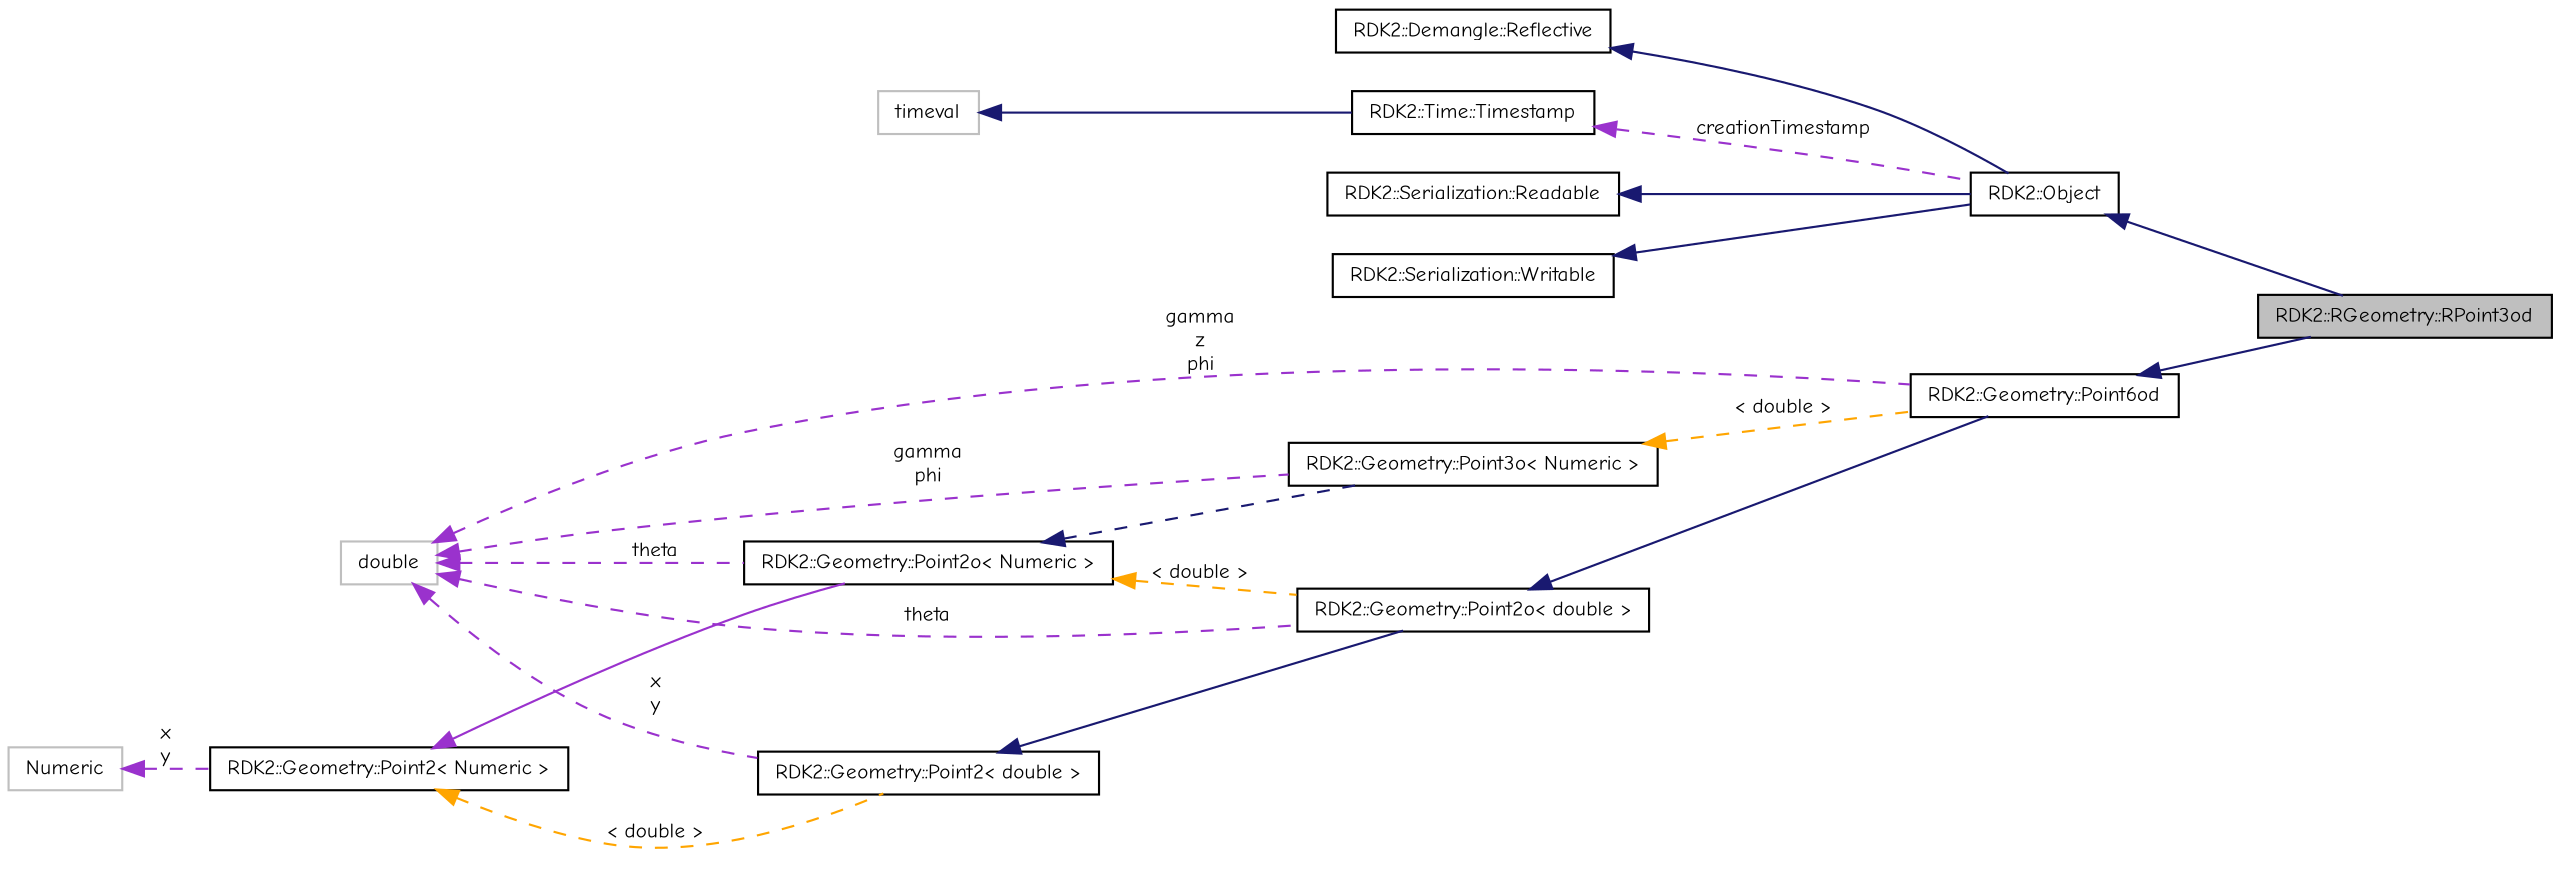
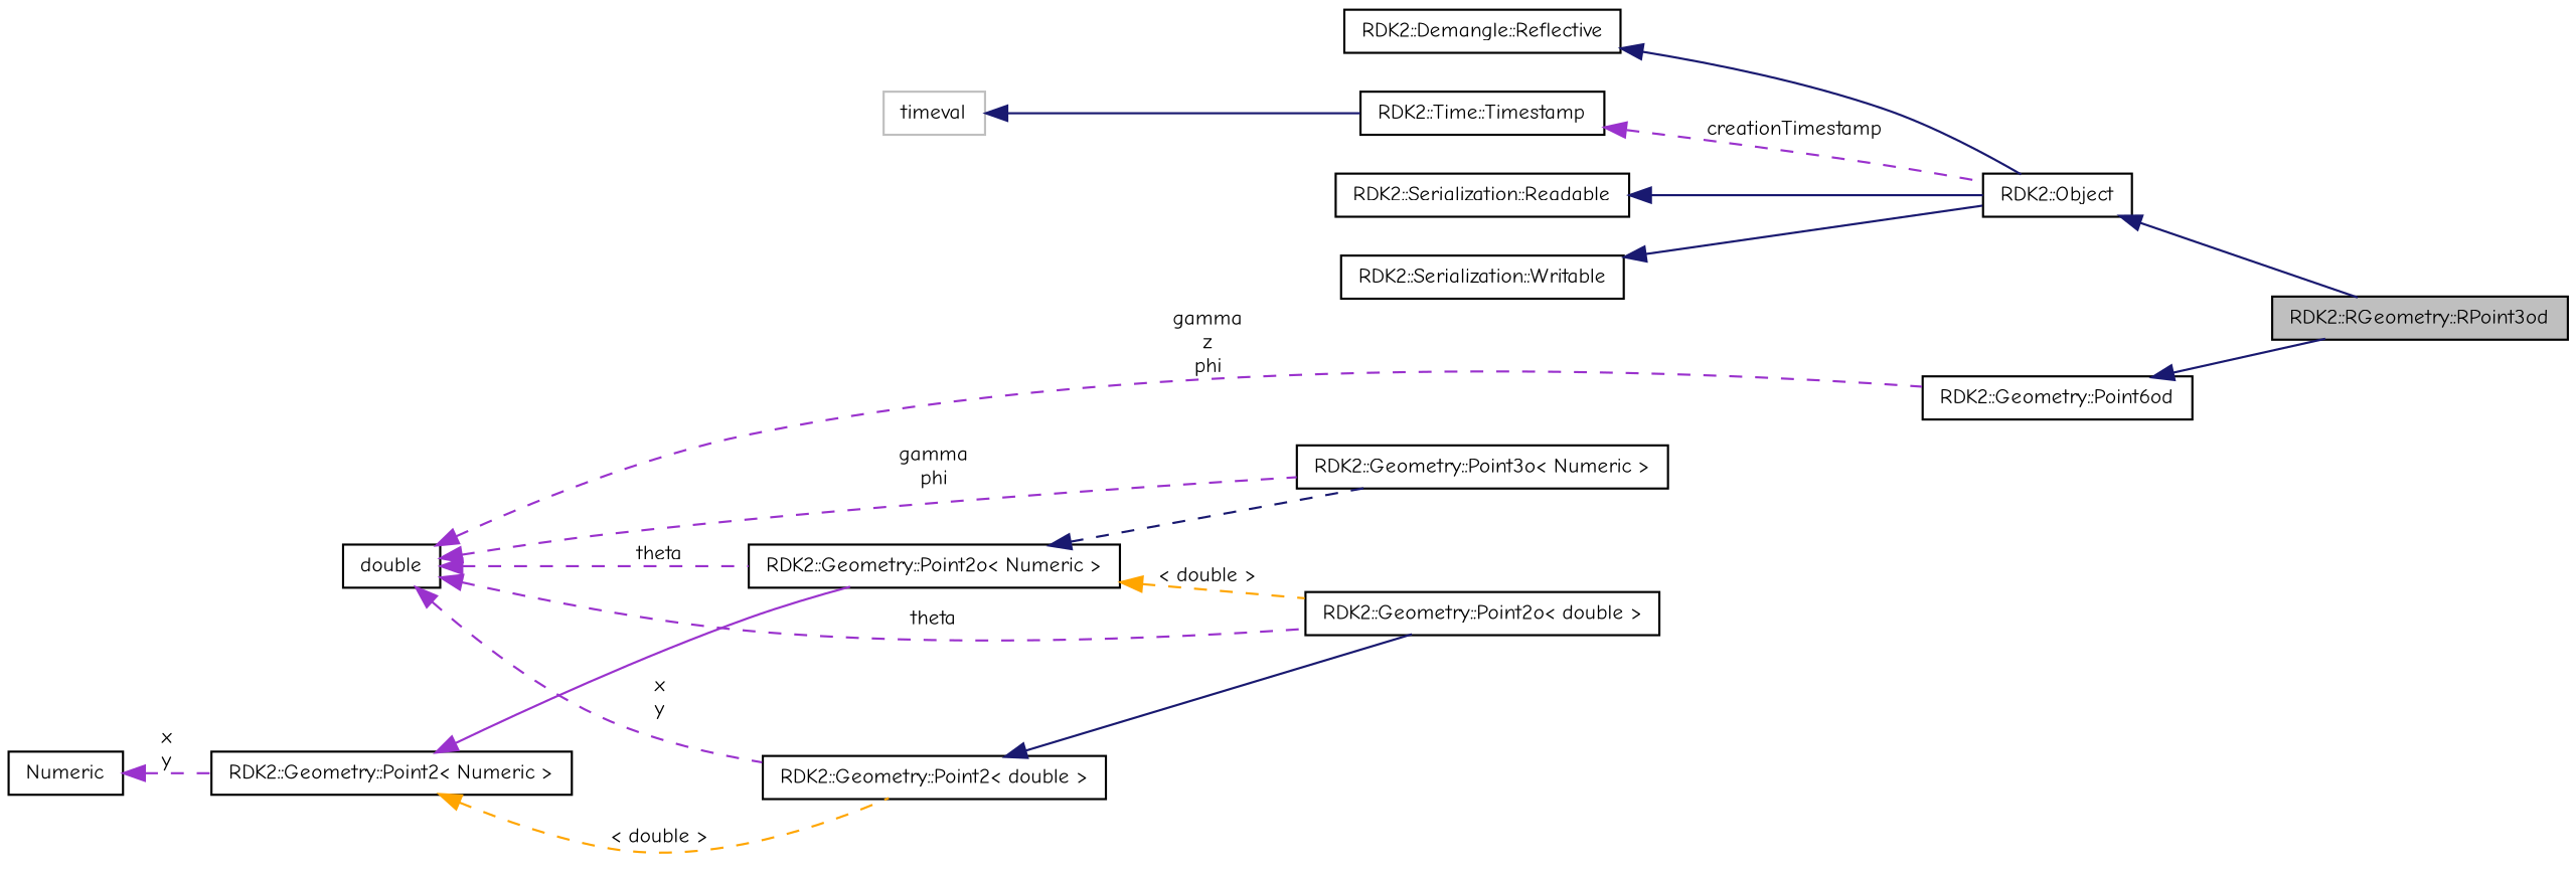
  digraph {
    fontname="Comic Neue"
    rankdir=LR
    node [color=black fillcolor=white fontname="Comic Neue" fontsize=10 shape=record style=filled]
    edge [color=midnightblue dir=back fontname="Comic Neue" fontsize=10 labelfontname="FreeSans.ttf" labelfontsize=10 style=dashed]
    n1 [fillcolor=grey75 fontcolor=black height=0.2 label="RDK2::RGeometry::RPoint3od" width=0.4]
    n2 [height=0.2 label="RDK2::Object" width=0.4]
    n3 [height=0.2 label="RDK2::Serialization::Readable" width=0.4]
    n4 [height=0.2 label="RDK2::Serialization::Writable" width=0.4]
    n5 [height=0.2 label="RDK2::Demangle::Reflective" width=0.4]
    n6 [height=0.2 label="RDK2::Time::Timestamp" width=0.4]
    n7 [color=grey75 height=0.2 label=timeval width=0.4]
    n8 [height=0.2 label="RDK2::Geometry::Point6od" width=0.4]
    n9 [height=0.2 label="RDK2::Geometry::Point2o\< double \>" width=0.4]
    n10 [height=0.2 label="RDK2::Geometry::Point2\< double \>" width=0.4]
-   n11 [color=grey75 height=0.2 label=double width=0.4]
+   n11 [height=0.2 label=double width=0.4]
    n12 [height=0.2 label="RDK2::Geometry::Point2o\< Numeric \>" width=0.4]
    n13 [height=0.2 label="RDK2::Geometry::Point3o\< Numeric \>" width=0.4]
    n14 [height=0.2 label="RDK2::Geometry::Point2\< Numeric \>" width=0.4]
-   n15 [color=grey75 height=0.2 label=Numeric width=0.4]
+   n15 [height=0.2 label=Numeric width=0.4]
    n2 -> n1 [style=solid]
    n3 -> n2 [style=solid]
    n4 -> n2 [style=solid]
    n5 -> n2 [style=solid]
    n6 -> n2 [color=darkorchid3 label=creationTimestamp]
    n7 -> n6 [style=solid]
    n8 -> n1 [style=solid]
-   n9 -> n8 [style=solid]
    n10 -> n9 [style=solid]
    n11 -> n8 [color=darkorchid3 label="gamma\nz\nphi"]
    n11 -> n9 [color=darkorchid3 label=theta]
    n11 -> n10 [color=darkorchid3 label="x\ny"]
    n11 -> n12 [color=darkorchid3 label=theta]
    n11 -> n13 [color=darkorchid3 label="gamma\nphi"]
    n12 -> n9 [color=orange label="\< double \>"]
    n12 -> n13
-   n13 -> n8 [color=orange label="\< double \>"]
    n14 -> n10 [color=orange label="\< double \>"]
    n14 -> n12 [color=darkorchid3 style=solid]
    n15 -> n14 [color=darkorchid3 label="x\ny"]
  }
